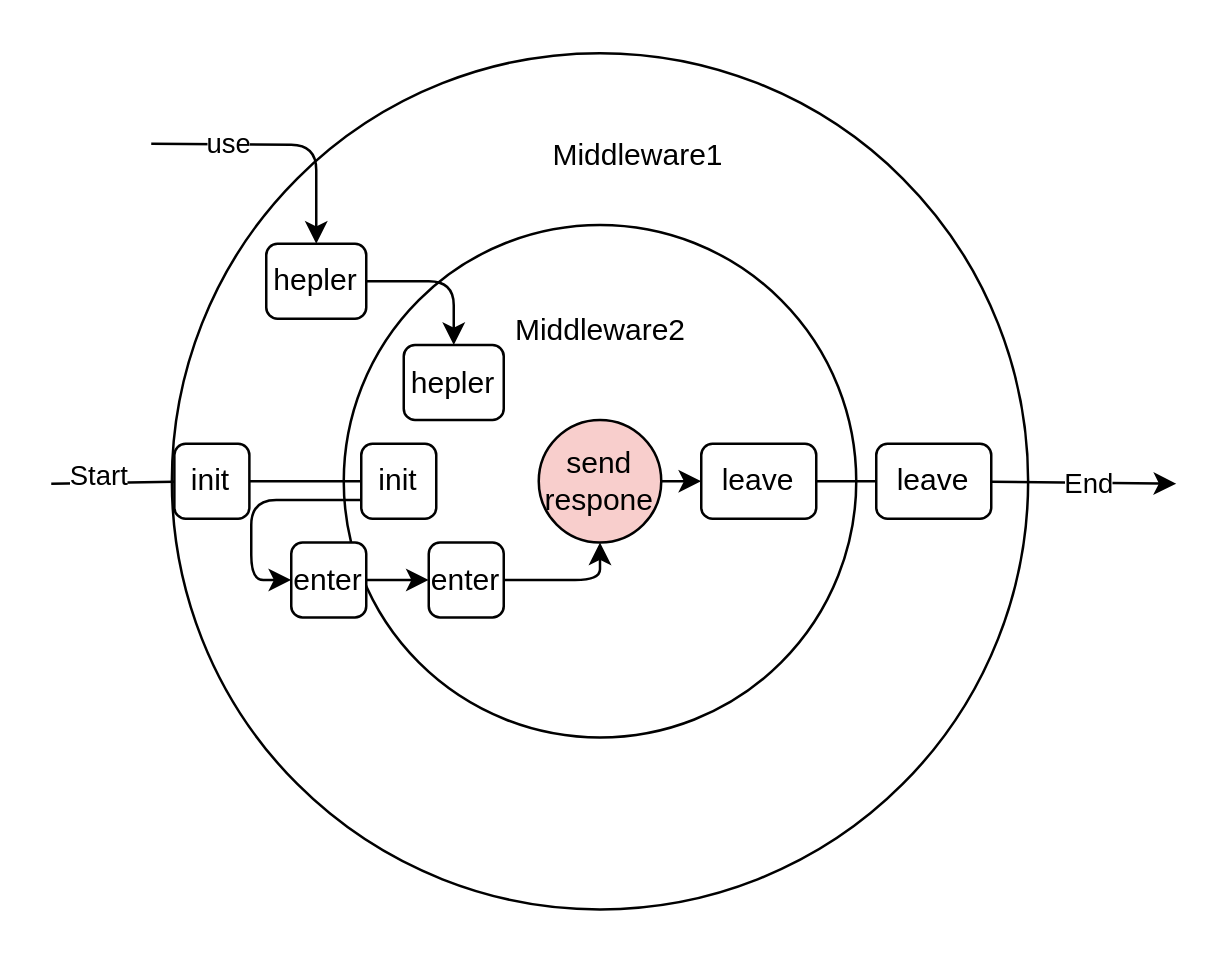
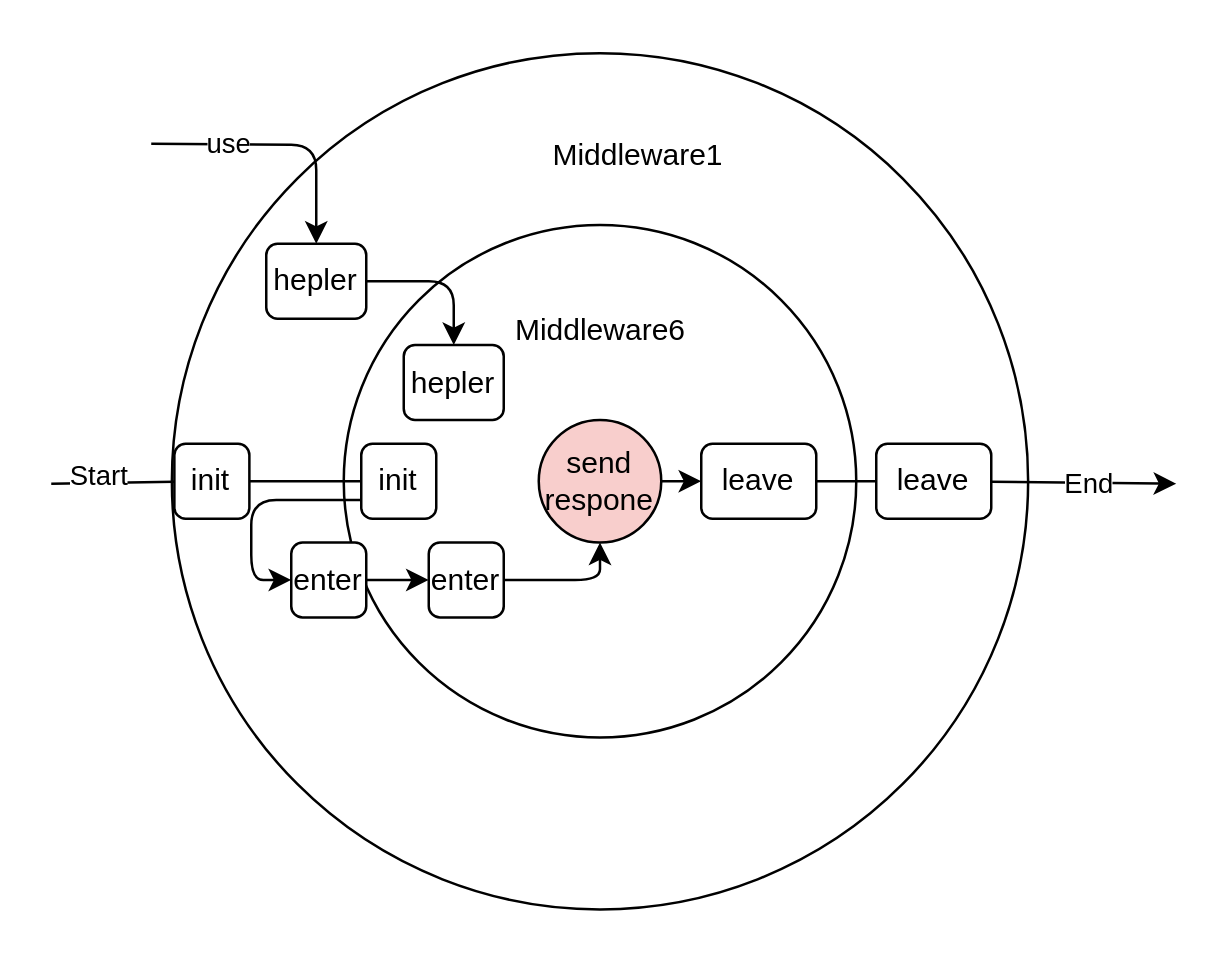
  <mxCell id="0" />
  <mxCell id="1" parent="0" />
  <mxCell id="2" value="" style="ellipse;whiteSpace=wrap;html=1;aspect=fixed;" vertex="1" parent="1"><mxGeometry x="68.25" y="20.75" width="342.5" height="342.5" as="geometry" /></mxCell>
  <mxCell id="3" value="" style="ellipse;whiteSpace=wrap;html=1;aspect=fixed;" vertex="1" parent="1"><mxGeometry x="137" y="89.5" width="205" height="205" as="geometry" /></mxCell>
- <mxCell id="4" value="Middleware2" style="text;html=1;strokeColor=none;fillColor=none;align=center;verticalAlign=middle;whiteSpace=wrap;rounded=0;" vertex="1" parent="1"><mxGeometry x="197" y="117" width="86" height="30" as="geometry" /></mxCell>
+ <mxCell id="4" value="Middleware6" style="text;html=1;strokeColor=none;fillColor=none;align=center;verticalAlign=middle;whiteSpace=wrap;rounded=0;" vertex="1" parent="1"><mxGeometry x="197" y="117" width="86" height="30" as="geometry" /></mxCell>
  <mxCell id="5" value="Middleware1" style="text;html=1;strokeColor=none;fillColor=none;align=center;verticalAlign=middle;whiteSpace=wrap;rounded=0;" vertex="1" parent="1"><mxGeometry x="212" y="47" width="86" height="30" as="geometry" /></mxCell>
  <mxCell id="6" value="" style="endArrow=classic;startArrow=none;html=1;" edge="1" parent="1" source="17"><mxGeometry width="50" height="50" relative="1" as="geometry"><mxPoint x="-10" y="193" as="sourcePoint" /><mxPoint x="470" y="193" as="targetPoint" /></mxGeometry></mxCell>
  <mxCell id="7" value="End" style="edgeLabel;html=1;align=center;verticalAlign=middle;resizable=0;points=[];" vertex="1" connectable="0" parent="6"><mxGeometry x="0.062" relative="1" as="geometry"><mxPoint as="offset" /></mxGeometry></mxCell>
  <mxCell id="8" value="init" style="rounded=1;whiteSpace=wrap;html=1;" vertex="1" parent="1"><mxGeometry x="69.25" y="177" width="30" height="30" as="geometry" /></mxCell>
  <mxCell id="9" value="" style="endArrow=none;startArrow=none;html=1;startFill=0;" edge="1" parent="1" target="8"><mxGeometry width="50" height="50" relative="1" as="geometry"><mxPoint x="20" y="193" as="sourcePoint" /><mxPoint x="490" y="193" as="targetPoint" /></mxGeometry></mxCell>
  <mxCell id="10" value="Start" style="edgeLabel;html=1;align=center;verticalAlign=middle;resizable=0;points=[];" vertex="1" connectable="0" parent="9"><mxGeometry x="-0.219" y="3" relative="1" as="geometry"><mxPoint as="offset" /></mxGeometry></mxCell>
  <mxCell id="11" style="edgeStyle=orthogonalEdgeStyle;html=1;exitX=0;exitY=0.75;exitDx=0;exitDy=0;entryX=0;entryY=0.5;entryDx=0;entryDy=0;startArrow=none;startFill=0;" edge="1" parent="1" source="12" target="22"><mxGeometry relative="1" as="geometry"><Array as="points"><mxPoint x="100" y="200" /><mxPoint x="100" y="232" /></Array></mxGeometry></mxCell>
  <mxCell id="12" value="init" style="rounded=1;whiteSpace=wrap;html=1;" vertex="1" parent="1"><mxGeometry x="144" y="177" width="30" height="30" as="geometry" /></mxCell>
  <mxCell id="13" value="" style="endArrow=none;startArrow=none;html=1;" edge="1" parent="1" source="8" target="12"><mxGeometry width="50" height="50" relative="1" as="geometry"><mxPoint x="98.25" y="192.037" as="sourcePoint" /><mxPoint x="490" y="193" as="targetPoint" /></mxGeometry></mxCell>
  <mxCell id="14" style="edgeStyle=orthogonalEdgeStyle;html=1;exitX=1;exitY=0.5;exitDx=0;exitDy=0;entryX=0.5;entryY=1;entryDx=0;entryDy=0;startArrow=none;startFill=0;" edge="1" parent="1" source="15" target="20"><mxGeometry relative="1" as="geometry" /></mxCell>
  <mxCell id="15" value="enter" style="rounded=1;whiteSpace=wrap;html=1;" vertex="1" parent="1"><mxGeometry x="171" y="216.5" width="30" height="30" as="geometry" /></mxCell>
  <mxCell id="16" value="leave" style="rounded=1;whiteSpace=wrap;html=1;" vertex="1" parent="1"><mxGeometry x="280" y="177" width="46" height="30" as="geometry" /></mxCell>
  <mxCell id="17" value="leave" style="rounded=1;whiteSpace=wrap;html=1;" vertex="1" parent="1"><mxGeometry x="350" y="177" width="46" height="30" as="geometry" /></mxCell>
  <mxCell id="18" value="" style="endArrow=none;startArrow=none;html=1;" edge="1" parent="1" source="16" target="17"><mxGeometry width="50" height="50" relative="1" as="geometry"><mxPoint x="326" y="192.123" as="sourcePoint" /><mxPoint x="490" y="193" as="targetPoint" /></mxGeometry></mxCell>
  <mxCell id="19" style="edgeStyle=orthogonalEdgeStyle;html=1;exitX=1;exitY=0.5;exitDx=0;exitDy=0;entryX=0;entryY=0.5;entryDx=0;entryDy=0;startArrow=none;startFill=0;" edge="1" parent="1" source="20" target="16"><mxGeometry relative="1" as="geometry" /></mxCell>
  <mxCell id="20" value="send&lt;br&gt;respone" style="ellipse;whiteSpace=wrap;html=1;aspect=fixed;fillColor=#f8cecc;" vertex="1" parent="1"><mxGeometry x="215" y="167.5" width="49" height="49" as="geometry" /></mxCell>
  <mxCell id="21" style="edgeStyle=orthogonalEdgeStyle;html=1;exitX=1;exitY=0.5;exitDx=0;exitDy=0;entryX=0;entryY=0.5;entryDx=0;entryDy=0;startArrow=none;startFill=0;" edge="1" parent="1" source="22" target="15"><mxGeometry relative="1" as="geometry" /></mxCell>
  <mxCell id="22" value="enter" style="rounded=1;whiteSpace=wrap;html=1;" vertex="1" parent="1"><mxGeometry x="116" y="216.5" width="30" height="30" as="geometry" /></mxCell>
  <mxCell id="23" style="edgeStyle=orthogonalEdgeStyle;html=1;startArrow=none;startFill=0;entryX=0.5;entryY=0;entryDx=0;entryDy=0;" edge="1" parent="1" target="26"><mxGeometry relative="1" as="geometry"><mxPoint x="60" y="57" as="sourcePoint" /><mxPoint x="140" y="7" as="targetPoint" /></mxGeometry></mxCell>
  <mxCell id="24" value="use" style="edgeLabel;html=1;align=center;verticalAlign=middle;resizable=0;points=[];" vertex="1" connectable="0" parent="23"><mxGeometry x="-0.436" y="1" relative="1" as="geometry"><mxPoint as="offset" /></mxGeometry></mxCell>
  <mxCell id="25" style="edgeStyle=orthogonalEdgeStyle;html=1;exitX=1;exitY=0.5;exitDx=0;exitDy=0;entryX=0.5;entryY=0;entryDx=0;entryDy=0;startArrow=none;startFill=0;" edge="1" parent="1" source="26" target="27"><mxGeometry relative="1" as="geometry" /></mxCell>
  <mxCell id="26" value="hepler" style="rounded=1;whiteSpace=wrap;html=1;" vertex="1" parent="1"><mxGeometry x="106" y="97" width="40" height="30" as="geometry" /></mxCell>
  <mxCell id="27" value="hepler" style="rounded=1;whiteSpace=wrap;html=1;" vertex="1" parent="1"><mxGeometry x="161" y="137.5" width="40" height="30" as="geometry" /></mxCell>
